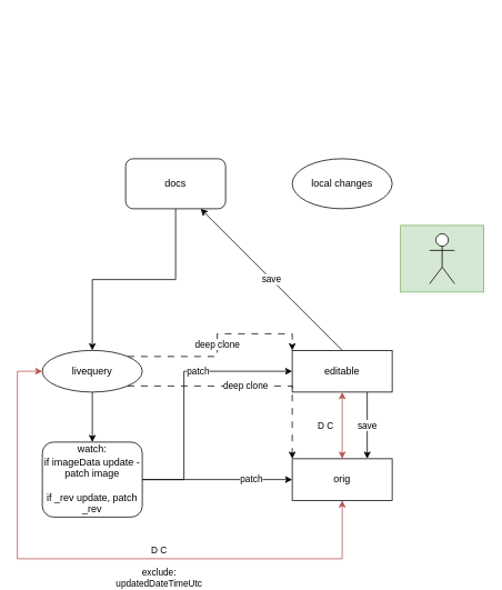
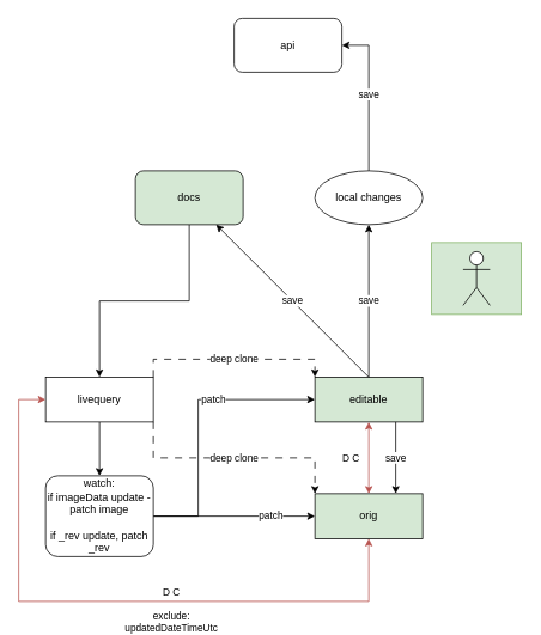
  <mxCell id="0" />
  <mxCell id="1" parent="0" />
  <mxCell id="2" value="deep clone" style="edgeStyle=orthogonalEdgeStyle;rounded=0;orthogonalLoop=1;jettySize=auto;html=1;exitX=1;exitY=0;exitDx=0;exitDy=0;entryX=0;entryY=0;entryDx=0;entryDy=0;dashed=1;dashPattern=8 8;" edge="1" parent="1" source="4" target="5"><mxGeometry relative="1" as="geometry" /></mxCell>
  <mxCell id="3" style="edgeStyle=orthogonalEdgeStyle;rounded=0;orthogonalLoop=1;jettySize=auto;html=1;exitX=0.5;exitY=1;exitDx=0;exitDy=0;entryX=0.5;entryY=0;entryDx=0;entryDy=0;" edge="1" parent="1" source="4" target="23"><mxGeometry relative="1" as="geometry" /></mxCell>
- <mxCell id="4" value="livequery" style="ellipse;whiteSpace=wrap;html=1;" vertex="1" parent="1"><mxGeometry x="50" y="420" width="120" height="50" as="geometry" /></mxCell>
- <mxCell id="5" value="editable" style="rounded=0;whiteSpace=wrap;html=1;" vertex="1" parent="1"><mxGeometry x="350" y="420" width="120" height="50" as="geometry" /></mxCell>
+ <mxCell id="4" value="livequery" style="rounded=0;whiteSpace=wrap;html=1;" vertex="1" parent="1"><mxGeometry x="50" y="420" width="120" height="50" as="geometry" /></mxCell>
+ <mxCell id="5" value="editable" style="rounded=0;whiteSpace=wrap;html=1;fillColor=#d5e8d4;" vertex="1" parent="1"><mxGeometry x="350" y="420" width="120" height="50" as="geometry" /></mxCell>
  <mxCell id="6" value="D C" style="endArrow=classic;startArrow=classic;html=1;rounded=0;exitX=0.5;exitY=0;exitDx=0;exitDy=0;entryX=0.5;entryY=1;entryDx=0;entryDy=0;labelBackgroundColor=none;fillColor=#f8cecc;strokeColor=#b85450;" edge="1" parent="1" source="14" target="5"><mxGeometry y="20" width="50" height="50" relative="1" as="geometry"><mxPoint x="610" y="640" as="sourcePoint" /><mxPoint x="660" y="590" as="targetPoint" /><mxPoint as="offset" /></mxGeometry></mxCell>
+ <mxCell id="7" value="save" style="edgeStyle=orthogonalEdgeStyle;rounded=0;orthogonalLoop=1;jettySize=auto;html=1;exitX=0.5;exitY=0;exitDx=0;exitDy=0;entryX=1;entryY=0.5;entryDx=0;entryDy=0;" edge="1" parent="1" source="8" target="11"><mxGeometry relative="1" as="geometry" /></mxCell>
  <mxCell id="8" value="local changes" style="ellipse;whiteSpace=wrap;html=1;" vertex="1" parent="1"><mxGeometry x="350" y="190" width="120" height="60" as="geometry" /></mxCell>
  <mxCell id="9" style="edgeStyle=orthogonalEdgeStyle;rounded=0;orthogonalLoop=1;jettySize=auto;html=1;entryX=0.5;entryY=0;entryDx=0;entryDy=0;" edge="1" parent="1" source="10" target="4"><mxGeometry relative="1" as="geometry" /></mxCell>
- <mxCell id="10" value="docs" style="rounded=1;whiteSpace=wrap;html=1;" vertex="1" parent="1"><mxGeometry x="150" y="190" width="120" height="60" as="geometry" /></mxCell>
+ <mxCell id="10" value="docs" style="rounded=1;whiteSpace=wrap;html=1;fillColor=#d5e8d4;" vertex="1" parent="1"><mxGeometry x="150" y="190" width="120" height="60" as="geometry" /></mxCell>
+ <mxCell id="11" value="api" style="rounded=1;whiteSpace=wrap;html=1;" vertex="1" parent="1"><mxGeometry x="260" y="20" width="120" height="60" as="geometry" /></mxCell>
+ <mxCell id="12" value="save" style="endArrow=classic;html=1;rounded=0;entryX=0.5;entryY=1;entryDx=0;entryDy=0;exitX=0.5;exitY=0;exitDx=0;exitDy=0;" edge="1" parent="1" source="5" target="8"><mxGeometry width="50" height="50" relative="1" as="geometry"><mxPoint x="610" y="450" as="sourcePoint" /><mxPoint x="660" y="400" as="targetPoint" /></mxGeometry></mxCell>
  <mxCell id="13" value="save" style="endArrow=classic;html=1;rounded=0;entryX=0.75;entryY=1;entryDx=0;entryDy=0;" edge="1" parent="1" target="10"><mxGeometry width="50" height="50" relative="1" as="geometry"><mxPoint x="410" y="420" as="sourcePoint" /><mxPoint x="420" y="260" as="targetPoint" /></mxGeometry></mxCell>
- <mxCell id="14" value="orig" style="rounded=0;whiteSpace=wrap;html=1;" vertex="1" parent="1"><mxGeometry x="350" y="550" width="120" height="50" as="geometry" /></mxCell>
+ <mxCell id="14" value="orig" style="rounded=0;whiteSpace=wrap;html=1;fillColor=#d5e8d4;" vertex="1" parent="1"><mxGeometry x="350" y="550" width="120" height="50" as="geometry" /></mxCell>
  <mxCell id="15" value="deep clone" style="edgeStyle=orthogonalEdgeStyle;rounded=0;orthogonalLoop=1;jettySize=auto;html=1;exitX=1;exitY=1;exitDx=0;exitDy=0;entryX=0;entryY=0;entryDx=0;entryDy=0;dashed=1;dashPattern=8 8;" edge="1" parent="1" source="4" target="14"><mxGeometry relative="1" as="geometry"><mxPoint x="180" y="430" as="sourcePoint" /><mxPoint x="360" y="430" as="targetPoint" /></mxGeometry></mxCell>
  <mxCell id="16" value="D C&lt;div&gt;&lt;br&gt;&lt;/div&gt;&lt;div&gt;exclude:&lt;/div&gt;&lt;div&gt;updatedDateTimeUtc&lt;/div&gt;" style="endArrow=classic;startArrow=classic;html=1;rounded=0;exitX=0.5;exitY=1;exitDx=0;exitDy=0;entryX=0;entryY=0.5;entryDx=0;entryDy=0;labelBackgroundColor=none;fillColor=#f8cecc;strokeColor=#b85450;" edge="1" parent="1" source="14" target="4"><mxGeometry x="-0.189" y="10" width="50" height="50" relative="1" as="geometry"><mxPoint x="310" y="800" as="sourcePoint" /><mxPoint x="310" y="720" as="targetPoint" /><mxPoint as="offset" /><Array as="points"><mxPoint x="410" y="670" /><mxPoint x="20" y="670" /><mxPoint x="20" y="445" /></Array></mxGeometry></mxCell>
  <mxCell id="17" value="" style="group" vertex="1" connectable="0" parent="1"><mxGeometry x="480" y="270" width="100" height="80" as="geometry" /></mxCell>
  <mxCell id="18" value="" style="rounded=0;whiteSpace=wrap;html=1;fillColor=#d5e8d4;strokeColor=#82b366;" vertex="1" parent="17"><mxGeometry width="100" height="80" as="geometry" /></mxCell>
  <mxCell id="19" value="" style="shape=umlActor;verticalLabelPosition=bottom;verticalAlign=top;html=1;outlineConnect=0;" vertex="1" parent="17"><mxGeometry x="35" y="10" width="30" height="60" as="geometry" /></mxCell>
  <mxCell id="20" value="save" style="endArrow=classic;html=1;rounded=0;entryX=0.75;entryY=0;entryDx=0;entryDy=0;exitX=0.75;exitY=1;exitDx=0;exitDy=0;" edge="1" parent="1" source="5" target="14"><mxGeometry width="50" height="50" relative="1" as="geometry"><mxPoint x="420" y="430" as="sourcePoint" /><mxPoint x="420" y="260" as="targetPoint" /></mxGeometry></mxCell>
  <mxCell id="21" value="patch" style="edgeStyle=orthogonalEdgeStyle;rounded=0;orthogonalLoop=1;jettySize=auto;html=1;exitX=1;exitY=0.5;exitDx=0;exitDy=0;entryX=0;entryY=0.5;entryDx=0;entryDy=0;" edge="1" parent="1" source="23" target="5"><mxGeometry x="0.27" relative="1" as="geometry"><Array as="points"><mxPoint x="220" y="575" /><mxPoint x="220" y="445" /></Array><mxPoint as="offset" /></mxGeometry></mxCell>
  <mxCell id="22" value="patch" style="edgeStyle=orthogonalEdgeStyle;rounded=0;orthogonalLoop=1;jettySize=auto;html=1;entryX=0;entryY=0.5;entryDx=0;entryDy=0;" edge="1" parent="1" source="23" target="14"><mxGeometry x="0.46" relative="1" as="geometry"><mxPoint as="offset" /></mxGeometry></mxCell>
  <mxCell id="23" value="watch:&lt;div&gt;if imageData update - patch image&lt;/div&gt;&lt;div&gt;&lt;br&gt;&lt;/div&gt;&lt;div&gt;if _rev update, patch _rev&lt;/div&gt;" style="rounded=1;whiteSpace=wrap;html=1;" vertex="1" parent="1"><mxGeometry x="50" y="530" width="120" height="90" as="geometry" /></mxCell>
